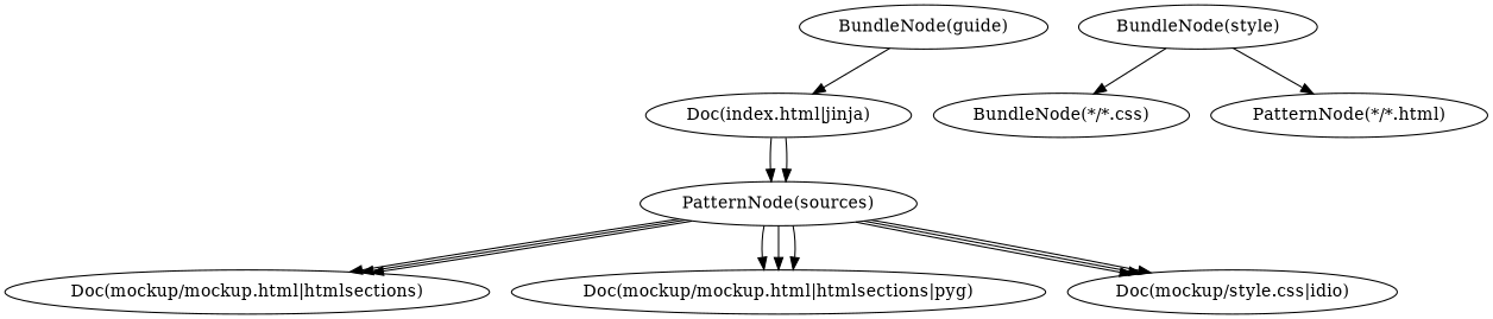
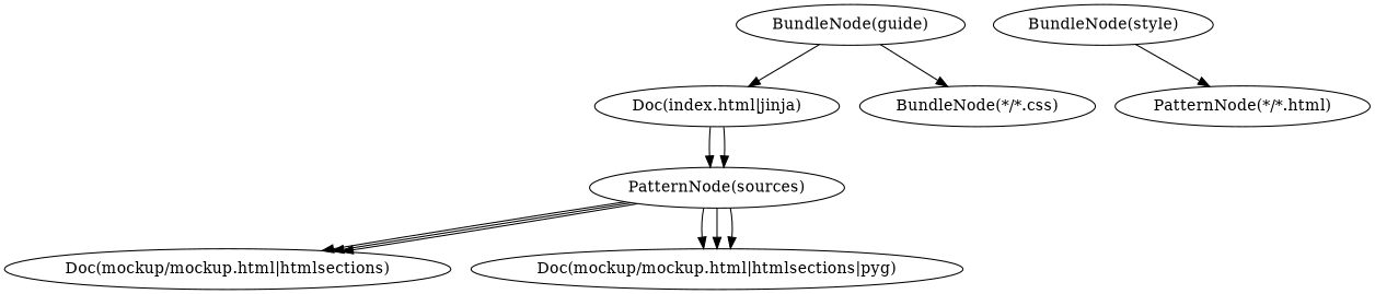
  digraph {
    n1 [label="PatternNode(sources)"]
    "Doc(mockup/mockup.html|htmlsections)"
    "Doc(mockup/mockup.html|htmlsections|pyg)"
-   "Doc(mockup/style.css|idio)"
    "Doc(index.html|jinja)"
    "BundleNode(guide)"
    n7 [label="BundleNode(style)"]
    "PatternNode(*/*.html)"
    n9 [label="BundleNode(*/*.css)"]
    n1 -> "Doc(mockup/mockup.html|htmlsections)"
    n1 -> "Doc(mockup/mockup.html|htmlsections)"
    n1 -> "Doc(mockup/mockup.html|htmlsections)"
    n1 -> "Doc(mockup/mockup.html|htmlsections|pyg)"
    n1 -> "Doc(mockup/mockup.html|htmlsections|pyg)"
    n1 -> "Doc(mockup/mockup.html|htmlsections|pyg)"
-   n1 -> "Doc(mockup/style.css|idio)"
-   n1 -> "Doc(mockup/style.css|idio)"
-   n1 -> "Doc(mockup/style.css|idio)"
    "Doc(index.html|jinja)" -> n1
    "Doc(index.html|jinja)" -> n1
    "BundleNode(guide)" -> "Doc(index.html|jinja)"
    n7 -> "PatternNode(*/*.html)"
-   n7 -> n9
+   "BundleNode(guide)" -> n9
  }
